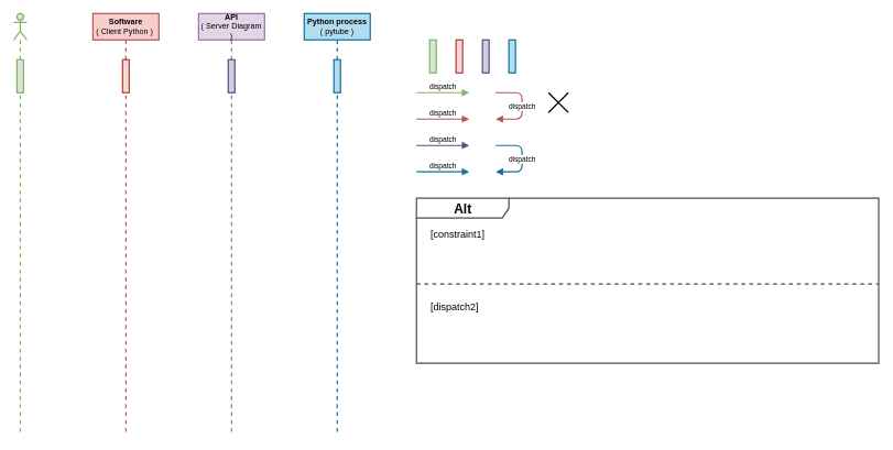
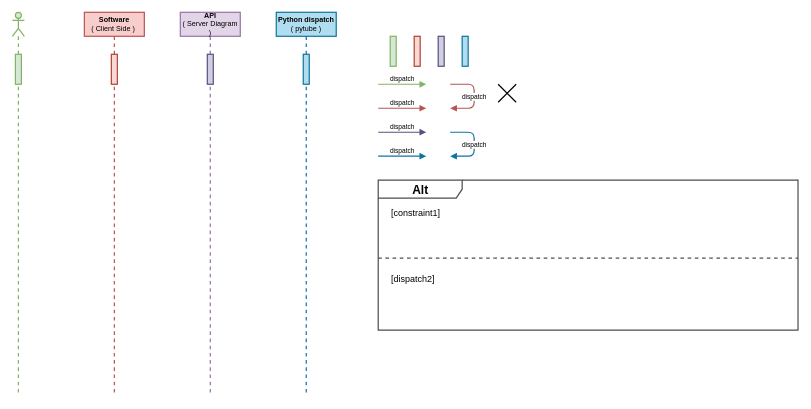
  <mxCell id="0" />
  <mxCell id="1" parent="0" />
  <mxCell id="2" value="" style="shape=umlLifeline;participant=umlActor;perimeter=lifelinePerimeter;whiteSpace=wrap;html=1;container=0;collapsible=0;recursiveResize=0;verticalAlign=top;spacingTop=36;outlineConnect=0;strokeWidth=2;strokeColor=#82b366;fillColor=#d5e8d4;" parent="1" vertex="1"><mxGeometry x="20" y="20" width="20" height="640" as="geometry" /></mxCell>
- <mxCell id="3" value="&lt;b&gt;Software&lt;/b&gt;&lt;br&gt;( Client Python )&amp;nbsp;" style="shape=umlLifeline;perimeter=lifelinePerimeter;whiteSpace=wrap;html=1;container=1;collapsible=0;recursiveResize=0;outlineConnect=0;strokeColor=#b85450;strokeWidth=2;fillColor=#f8cecc;fontColor=#000000;" parent="1" vertex="1"><mxGeometry x="140" y="20" width="100" height="640" as="geometry" /></mxCell>
+ <mxCell id="3" value="&lt;b&gt;Software&lt;/b&gt;&lt;br&gt;( Client Side )&amp;nbsp;" style="shape=umlLifeline;perimeter=lifelinePerimeter;whiteSpace=wrap;html=1;container=1;collapsible=0;recursiveResize=0;outlineConnect=0;strokeColor=#b85450;strokeWidth=2;fillColor=#f8cecc;fontColor=#000000;" parent="1" vertex="1"><mxGeometry x="140" y="20" width="100" height="640" as="geometry" /></mxCell>
  <mxCell id="4" value="" style="html=1;points=[];perimeter=orthogonalPerimeter;strokeColor=#ae4132;strokeWidth=2;fillColor=#fad9d5;" parent="3" vertex="1"><mxGeometry x="45" y="70" width="10" height="50" as="geometry" /></mxCell>
  <mxCell id="5" value="&lt;b&gt;API&lt;/b&gt;&lt;br&gt;( Server Diagram )" style="shape=umlLifeline;perimeter=lifelinePerimeter;whiteSpace=wrap;html=1;container=1;collapsible=0;recursiveResize=0;outlineConnect=0;strokeColor=#9673a6;strokeWidth=2;fillColor=#e1d5e7;fontColor=#000000;" parent="1" vertex="1"><mxGeometry x="300" y="20" width="100" height="640" as="geometry" /></mxCell>
  <mxCell id="6" value="" style="html=1;points=[];perimeter=orthogonalPerimeter;strokeColor=#56517e;strokeWidth=2;fillColor=#d0cee2;" parent="5" vertex="1"><mxGeometry x="45" y="70" width="10" height="50" as="geometry" /></mxCell>
- <mxCell id="7" value="&lt;b&gt;Python process&lt;/b&gt;&lt;br&gt;( pytube )" style="shape=umlLifeline;perimeter=lifelinePerimeter;whiteSpace=wrap;html=1;container=1;collapsible=0;recursiveResize=0;outlineConnect=0;strokeColor=#10739e;strokeWidth=2;fillColor=#b1ddf0;fontColor=#000000;" parent="1" vertex="1"><mxGeometry x="460" y="20" width="100" height="640" as="geometry" /></mxCell>
+ <mxCell id="7" value="&lt;b&gt;Python dispatch&lt;/b&gt;&lt;br&gt;( pytube )" style="shape=umlLifeline;perimeter=lifelinePerimeter;whiteSpace=wrap;html=1;container=1;collapsible=0;recursiveResize=0;outlineConnect=0;strokeColor=#10739e;strokeWidth=2;fillColor=#b1ddf0;fontColor=#000000;" parent="1" vertex="1"><mxGeometry x="460" y="20" width="100" height="640" as="geometry" /></mxCell>
  <mxCell id="8" value="" style="html=1;points=[];perimeter=orthogonalPerimeter;strokeColor=#10739e;strokeWidth=2;fillColor=#b1ddf0;" parent="7" vertex="1"><mxGeometry x="45" y="70" width="10" height="50" as="geometry" /></mxCell>
  <mxCell id="9" value="" style="html=1;points=[];perimeter=orthogonalPerimeter;strokeColor=#82b366;strokeWidth=2;fillColor=#d5e8d4;" parent="1" vertex="1"><mxGeometry x="650" y="60" width="10" height="50" as="geometry" /></mxCell>
  <mxCell id="10" value="" style="html=1;points=[];perimeter=orthogonalPerimeter;strokeColor=#ae4132;strokeWidth=2;fillColor=#fad9d5;" parent="1" vertex="1"><mxGeometry x="690" y="60" width="10" height="50" as="geometry" /></mxCell>
  <mxCell id="11" value="" style="html=1;points=[];perimeter=orthogonalPerimeter;strokeColor=#56517e;strokeWidth=2;fillColor=#d0cee2;" parent="1" vertex="1"><mxGeometry x="730" y="60" width="10" height="50" as="geometry" /></mxCell>
  <mxCell id="12" value="" style="html=1;points=[];perimeter=orthogonalPerimeter;strokeColor=#10739e;strokeWidth=2;fillColor=#b1ddf0;" parent="1" vertex="1"><mxGeometry x="770" y="60" width="10" height="50" as="geometry" /></mxCell>
  <mxCell id="13" value="dispatch" style="html=1;verticalAlign=bottom;endArrow=block;fontColor=#000000;labelBackgroundColor=none;strokeWidth=2;fillColor=#d5e8d4;gradientColor=#97d077;strokeColor=#82b366;" parent="1" edge="1"><mxGeometry width="80" relative="1" as="geometry"><mxPoint x="630" y="140" as="sourcePoint" /><mxPoint x="710" y="140" as="targetPoint" /></mxGeometry></mxCell>
  <mxCell id="14" value="dispatch" style="html=1;verticalAlign=bottom;endArrow=block;fontColor=#000000;labelBackgroundColor=none;strokeWidth=2;fillColor=#f8cecc;strokeColor=#b85450;" parent="1" edge="1"><mxGeometry width="80" relative="1" as="geometry"><mxPoint x="630" y="180" as="sourcePoint" /><mxPoint x="710" y="180" as="targetPoint" /></mxGeometry></mxCell>
  <mxCell id="15" value="dispatch" style="html=1;verticalAlign=bottom;endArrow=block;fontColor=#000000;labelBackgroundColor=none;strokeWidth=2;fillColor=#d0cee2;strokeColor=#56517e;" parent="1" edge="1"><mxGeometry width="80" relative="1" as="geometry"><mxPoint x="630" y="220" as="sourcePoint" /><mxPoint x="710" y="220" as="targetPoint" /></mxGeometry></mxCell>
  <mxCell id="16" value="dispatch" style="html=1;verticalAlign=bottom;endArrow=block;fontColor=#000000;labelBackgroundColor=none;strokeWidth=2;fillColor=#b1ddf0;strokeColor=#10739e;" parent="1" edge="1"><mxGeometry width="80" relative="1" as="geometry"><mxPoint x="630" y="260" as="sourcePoint" /><mxPoint x="710" y="260" as="targetPoint" /></mxGeometry></mxCell>
  <mxCell id="17" value="dispatch" style="html=1;verticalAlign=bottom;endArrow=block;fontColor=#000000;labelBackgroundColor=#FFFFFF;strokeWidth=2;fillColor=#b1ddf0;strokeColor=#10739e;" parent="1" edge="1"><mxGeometry x="0.167" width="80" relative="1" as="geometry"><mxPoint x="750" y="220" as="sourcePoint" /><mxPoint x="750" y="260" as="targetPoint" /><Array as="points"><mxPoint x="790" y="220" /><mxPoint x="790" y="260" /></Array><mxPoint as="offset" /></mxGeometry></mxCell>
  <mxCell id="18" value="dispatch" style="html=1;verticalAlign=bottom;endArrow=block;fontColor=#000000;labelBackgroundColor=#FFFFFF;strokeWidth=2;fillColor=#f8cecc;strokeColor=#b85450;" parent="1" edge="1"><mxGeometry x="0.167" width="80" relative="1" as="geometry"><mxPoint x="750" y="140" as="sourcePoint" /><mxPoint x="750" y="180" as="targetPoint" /><Array as="points"><mxPoint x="790" y="140" /><mxPoint x="790" y="180" /></Array><mxPoint as="offset" /></mxGeometry></mxCell>
  <mxCell id="19" value="&lt;b&gt;&lt;font style=&quot;font-size: 20px&quot;&gt;Alt&lt;/font&gt;&lt;/b&gt;" style="shape=umlFrame;tabWidth=110;tabHeight=30;tabPosition=left;html=1;boundedLbl=1;labelInHeader=1;width=140;height=30;fillColor=none;strokeColor=#4D4D4D;strokeWidth=2;fontColor=#000000;" parent="1" vertex="1"><mxGeometry x="630" y="300" width="700" height="250" as="geometry" /></mxCell>
  <mxCell id="20" value="[constraint1]" style="text;fontColor=#000000;fontSize=15;" parent="19" vertex="1"><mxGeometry width="100" height="20" relative="1" as="geometry"><mxPoint x="20" y="40" as="offset" /></mxGeometry></mxCell>
  <mxCell id="21" value="[dispatch2]" style="line;strokeWidth=2;dashed=1;labelPosition=center;verticalLabelPosition=bottom;align=left;verticalAlign=top;spacingLeft=20;spacingTop=15;fontColor=#000000;strokeColor=#4D4D4D;labelBackgroundColor=none;fontSize=15;" parent="19" vertex="1"><mxGeometry y="125" width="700" height="10" as="geometry" /></mxCell>
  <mxCell id="22" value="" style="html=1;points=[];perimeter=orthogonalPerimeter;strokeColor=#82b366;strokeWidth=2;fillColor=#d5e8d4;" parent="1" vertex="1"><mxGeometry x="25" y="90" width="10" height="50" as="geometry" /></mxCell>
  <mxCell id="23" value="" style="shape=umlDestroy;strokeColor=#000000;strokeWidth=2;" vertex="1" parent="1"><mxGeometry x="830" y="140" width="30" height="30" as="geometry" /></mxCell>
